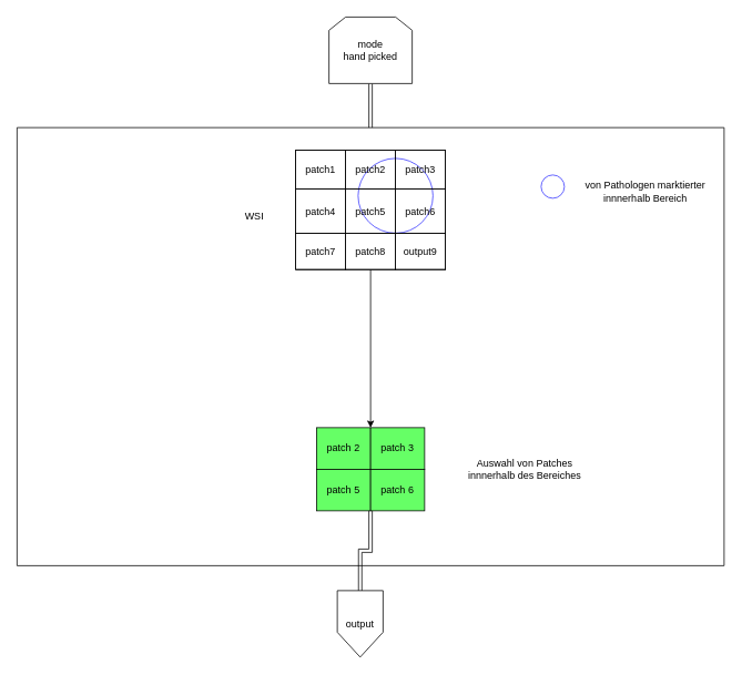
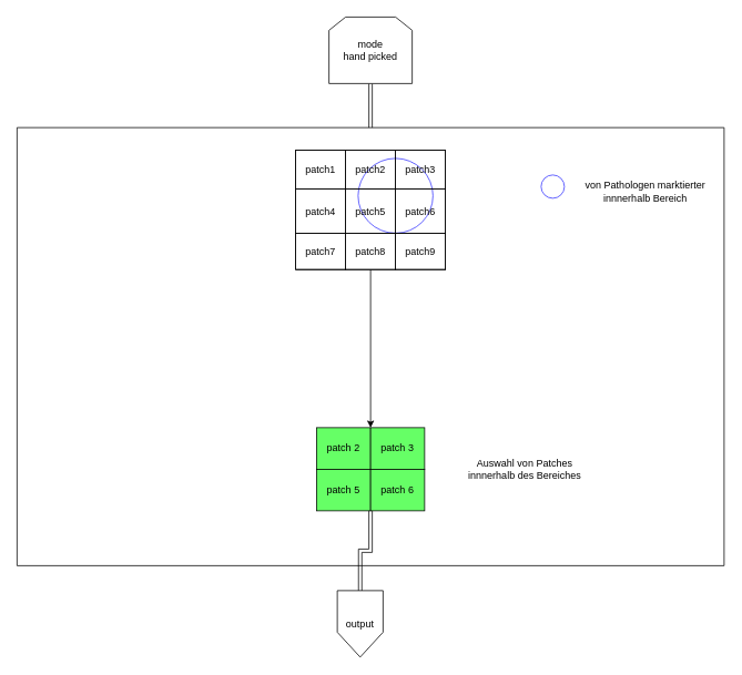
  <mxCell id="0" />
  <mxCell id="1" parent="0" />
  <mxCell id="2" style="edgeStyle=orthogonalEdgeStyle;rounded=0;orthogonalLoop=1;jettySize=auto;html=1;exitX=0.5;exitY=1;exitDx=0;exitDy=0;entryX=0.5;entryY=0;entryDx=0;entryDy=0;shape=link;" parent="1" source="3" target="5" edge="1"><mxGeometry relative="1" as="geometry" /></mxCell>
  <mxCell id="3" value="&lt;div&gt;mode&lt;/div&gt;&lt;div&gt;hand picked&lt;br&gt;&lt;/div&gt;" style="shape=loopLimit;whiteSpace=wrap;html=1;" parent="1" vertex="1"><mxGeometry x="395" y="20" width="100" height="80" as="geometry" /></mxCell>
  <mxCell id="4" value="output" style="shape=offPageConnector;whiteSpace=wrap;html=1;strokeColor=#000000;fillColor=none;gradientColor=none;" parent="1" vertex="1"><mxGeometry x="405" y="710" width="55" height="80" as="geometry" /></mxCell>
  <mxCell id="5" value="" style="swimlane;startSize=0;strokeColor=#000000;fillColor=none;gradientColor=none;" parent="1" vertex="1"><mxGeometry y="153" width="850" height="527" as="geometry" x="20" /></mxCell>
  <mxCell id="6" value="" style="ellipse;whiteSpace=wrap;html=1;aspect=fixed;strokeColor=#3333FF;" vertex="1" parent="5"><mxGeometry x="410" y="37" width="90" height="90" as="geometry" /></mxCell>
  <mxCell id="7" value="" style="childLayout=tableLayout;recursiveResize=0;shadow=0;fillColor=none;" vertex="1" parent="5"><mxGeometry x="335" y="27" width="180" height="143.5" as="geometry" /></mxCell>
  <mxCell id="8" value="" style="shape=tableRow;horizontal=0;startSize=0;swimlaneHead=0;swimlaneBody=0;top=0;left=0;bottom=0;right=0;dropTarget=0;collapsible=0;recursiveResize=0;expand=0;fontStyle=0;fillColor=none;strokeColor=inherit;" vertex="1" parent="7"><mxGeometry width="180" height="47" as="geometry" /></mxCell>
  <mxCell id="9" value="patch1" style="connectable=0;recursiveResize=0;strokeColor=inherit;fillColor=none;align=center;whiteSpace=wrap;html=1;" vertex="1" parent="8"><mxGeometry width="60" height="47" as="geometry"><mxRectangle width="60" height="47" as="alternateBounds" /></mxGeometry></mxCell>
  <mxCell id="10" value="patch2" style="connectable=0;recursiveResize=0;strokeColor=inherit;fillColor=none;align=center;whiteSpace=wrap;html=1;" vertex="1" parent="8"><mxGeometry x="60" width="60" height="47" as="geometry"><mxRectangle width="60" height="47" as="alternateBounds" /></mxGeometry></mxCell>
  <mxCell id="11" value="patch3" style="connectable=0;recursiveResize=0;strokeColor=inherit;fillColor=none;align=center;whiteSpace=wrap;html=1;" vertex="1" parent="8"><mxGeometry x="120" width="60" height="47" as="geometry"><mxRectangle width="60" height="47" as="alternateBounds" /></mxGeometry></mxCell>
  <mxCell id="12" style="shape=tableRow;horizontal=0;startSize=0;swimlaneHead=0;swimlaneBody=0;top=0;left=0;bottom=0;right=0;dropTarget=0;collapsible=0;recursiveResize=0;expand=0;fontStyle=0;fillColor=none;strokeColor=inherit;" vertex="1" parent="7"><mxGeometry y="47" width="180" height="53" as="geometry" /></mxCell>
  <mxCell id="13" value="patch4" style="connectable=0;recursiveResize=0;strokeColor=inherit;fillColor=none;align=center;whiteSpace=wrap;html=1;" vertex="1" parent="12"><mxGeometry width="60" height="53" as="geometry"><mxRectangle width="60" height="53" as="alternateBounds" /></mxGeometry></mxCell>
  <mxCell id="14" value="patch5" style="connectable=0;recursiveResize=0;strokeColor=inherit;fillColor=none;align=center;whiteSpace=wrap;html=1;" vertex="1" parent="12"><mxGeometry x="60" width="60" height="53" as="geometry"><mxRectangle width="60" height="53" as="alternateBounds" /></mxGeometry></mxCell>
  <mxCell id="15" value="patch6" style="connectable=0;recursiveResize=0;strokeColor=inherit;fillColor=none;align=center;whiteSpace=wrap;html=1;" vertex="1" parent="12"><mxGeometry x="120" width="60" height="53" as="geometry"><mxRectangle width="60" height="53" as="alternateBounds" /></mxGeometry></mxCell>
  <mxCell id="16" style="shape=tableRow;horizontal=0;startSize=0;swimlaneHead=0;swimlaneBody=0;top=0;left=0;bottom=0;right=0;dropTarget=0;collapsible=0;recursiveResize=0;expand=0;fontStyle=0;fillColor=none;strokeColor=inherit;" vertex="1" parent="7"><mxGeometry y="100" width="180" height="44" as="geometry" /></mxCell>
  <mxCell id="17" value="patch7" style="connectable=0;recursiveResize=0;strokeColor=inherit;fillColor=none;align=center;whiteSpace=wrap;html=1;" vertex="1" parent="16"><mxGeometry width="60" height="44" as="geometry"><mxRectangle width="60" height="44" as="alternateBounds" /></mxGeometry></mxCell>
  <mxCell id="18" value="patch8" style="connectable=0;recursiveResize=0;strokeColor=inherit;fillColor=none;align=center;whiteSpace=wrap;html=1;" vertex="1" parent="16"><mxGeometry x="60" width="60" height="44" as="geometry"><mxRectangle width="60" height="44" as="alternateBounds" /></mxGeometry></mxCell>
- <mxCell id="19" value="output9" style="connectable=0;recursiveResize=0;strokeColor=inherit;fillColor=none;align=center;whiteSpace=wrap;html=1;" vertex="1" parent="16"><mxGeometry x="120" width="60" height="44" as="geometry"><mxRectangle width="60" height="44" as="alternateBounds" /></mxGeometry></mxCell>
+ <mxCell id="19" value="patch9" style="connectable=0;recursiveResize=0;strokeColor=inherit;fillColor=none;align=center;whiteSpace=wrap;html=1;" vertex="1" parent="16"><mxGeometry x="120" width="60" height="44" as="geometry"><mxRectangle width="60" height="44" as="alternateBounds" /></mxGeometry></mxCell>
  <mxCell id="20" value="" style="ellipse;whiteSpace=wrap;html=1;aspect=fixed;strokeColor=#3333FF;" vertex="1" parent="5"><mxGeometry x="630" y="57" width="28" height="28" as="geometry" /></mxCell>
  <mxCell id="21" value="&lt;div&gt;von Pathologen marktierter &lt;br&gt;&lt;/div&gt;&lt;div&gt;innnerhalb Bereich&lt;/div&gt;" style="text;html=1;align=center;verticalAlign=middle;resizable=0;points=[];autosize=1;strokeColor=none;fillColor=none;" vertex="1" parent="5"><mxGeometry x="660" y="57" width="190" height="40" as="geometry" /></mxCell>
  <mxCell id="22" value="patch 2" style="rounded=0;whiteSpace=wrap;html=1;fillColor=#66FF66;" vertex="1" parent="5"><mxGeometry x="360" y="361" width="65" height="50" as="geometry" /></mxCell>
  <mxCell id="23" value="patch 3" style="rounded=0;whiteSpace=wrap;html=1;fillColor=#66FF66;" vertex="1" parent="5"><mxGeometry x="425" y="361" width="65" height="50" as="geometry" /></mxCell>
  <mxCell id="24" value="patch 5" style="rounded=0;whiteSpace=wrap;html=1;fillColor=#66FF66;" vertex="1" parent="5"><mxGeometry x="360" y="411" width="65" height="50" as="geometry" /></mxCell>
  <mxCell id="25" value="patch 6" style="rounded=0;whiteSpace=wrap;html=1;fillColor=#66FF66;" vertex="1" parent="5"><mxGeometry x="425" y="411" width="65" height="50" as="geometry" /></mxCell>
  <mxCell id="26" style="edgeStyle=orthogonalEdgeStyle;rounded=0;orthogonalLoop=1;jettySize=auto;html=1;exitX=0.5;exitY=1;exitDx=0;exitDy=0;entryX=0;entryY=0;entryDx=0;entryDy=0;" edge="1" parent="5" source="16" target="23"><mxGeometry relative="1" as="geometry" /></mxCell>
  <mxCell id="27" value="&lt;div&gt;Auswahl von Patches &lt;br&gt;&lt;/div&gt;&lt;div&gt;innnerhalb des Bereiches&lt;/div&gt;" style="text;html=1;align=center;verticalAlign=middle;resizable=0;points=[];autosize=1;strokeColor=none;fillColor=none;" vertex="1" parent="5"><mxGeometry x="520" y="391" width="180" height="40" as="geometry" /></mxCell>
- <mxCell id="28" value="WSI" style="text;html=1;align=center;verticalAlign=middle;resizable=0;points=[];autosize=1;strokeColor=none;fillColor=none;" vertex="1" parent="1"><mxGeometry x="280" y="245" width="50" height="30" as="geometry" /></mxCell>
  <mxCell id="29" style="edgeStyle=orthogonalEdgeStyle;rounded=0;orthogonalLoop=1;jettySize=auto;html=1;exitX=0;exitY=1;exitDx=0;exitDy=0;entryX=0.5;entryY=0;entryDx=0;entryDy=0;shape=link;" edge="1" parent="1" source="25" target="4"><mxGeometry relative="1" as="geometry" /></mxCell>
